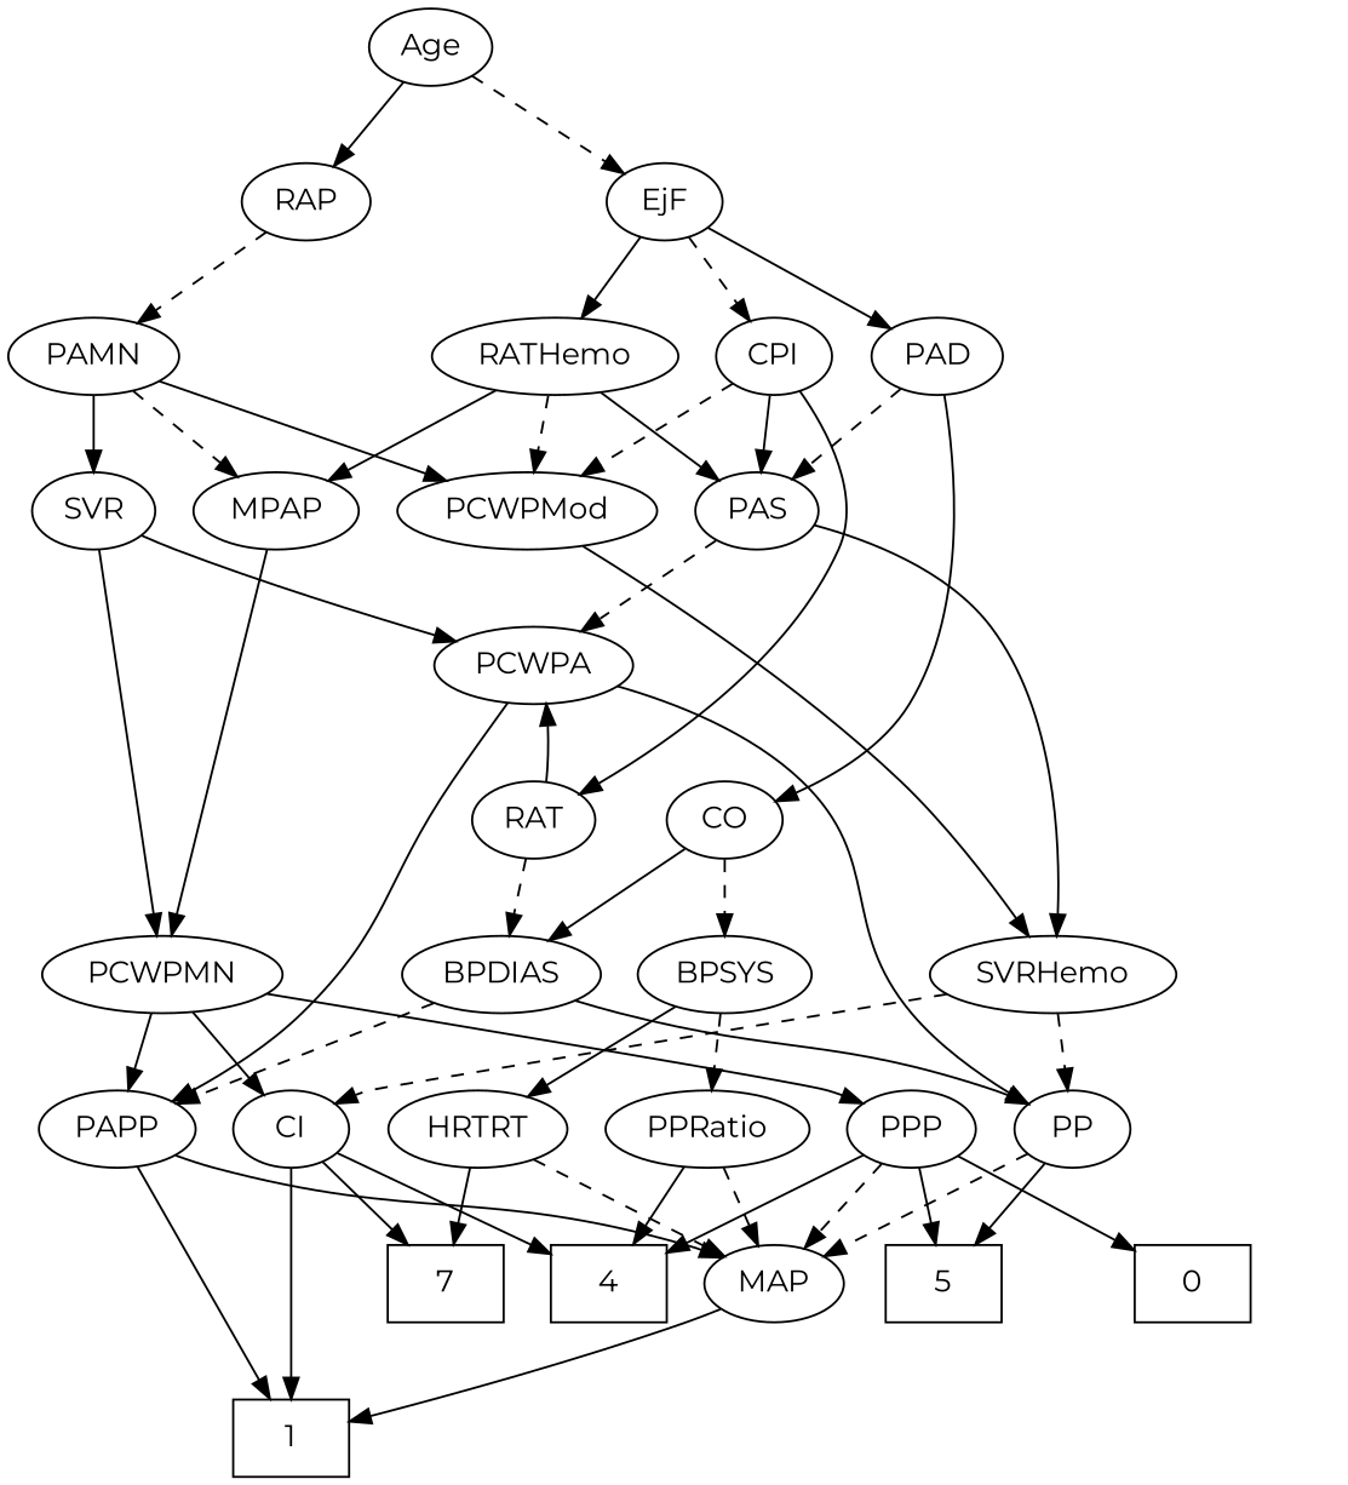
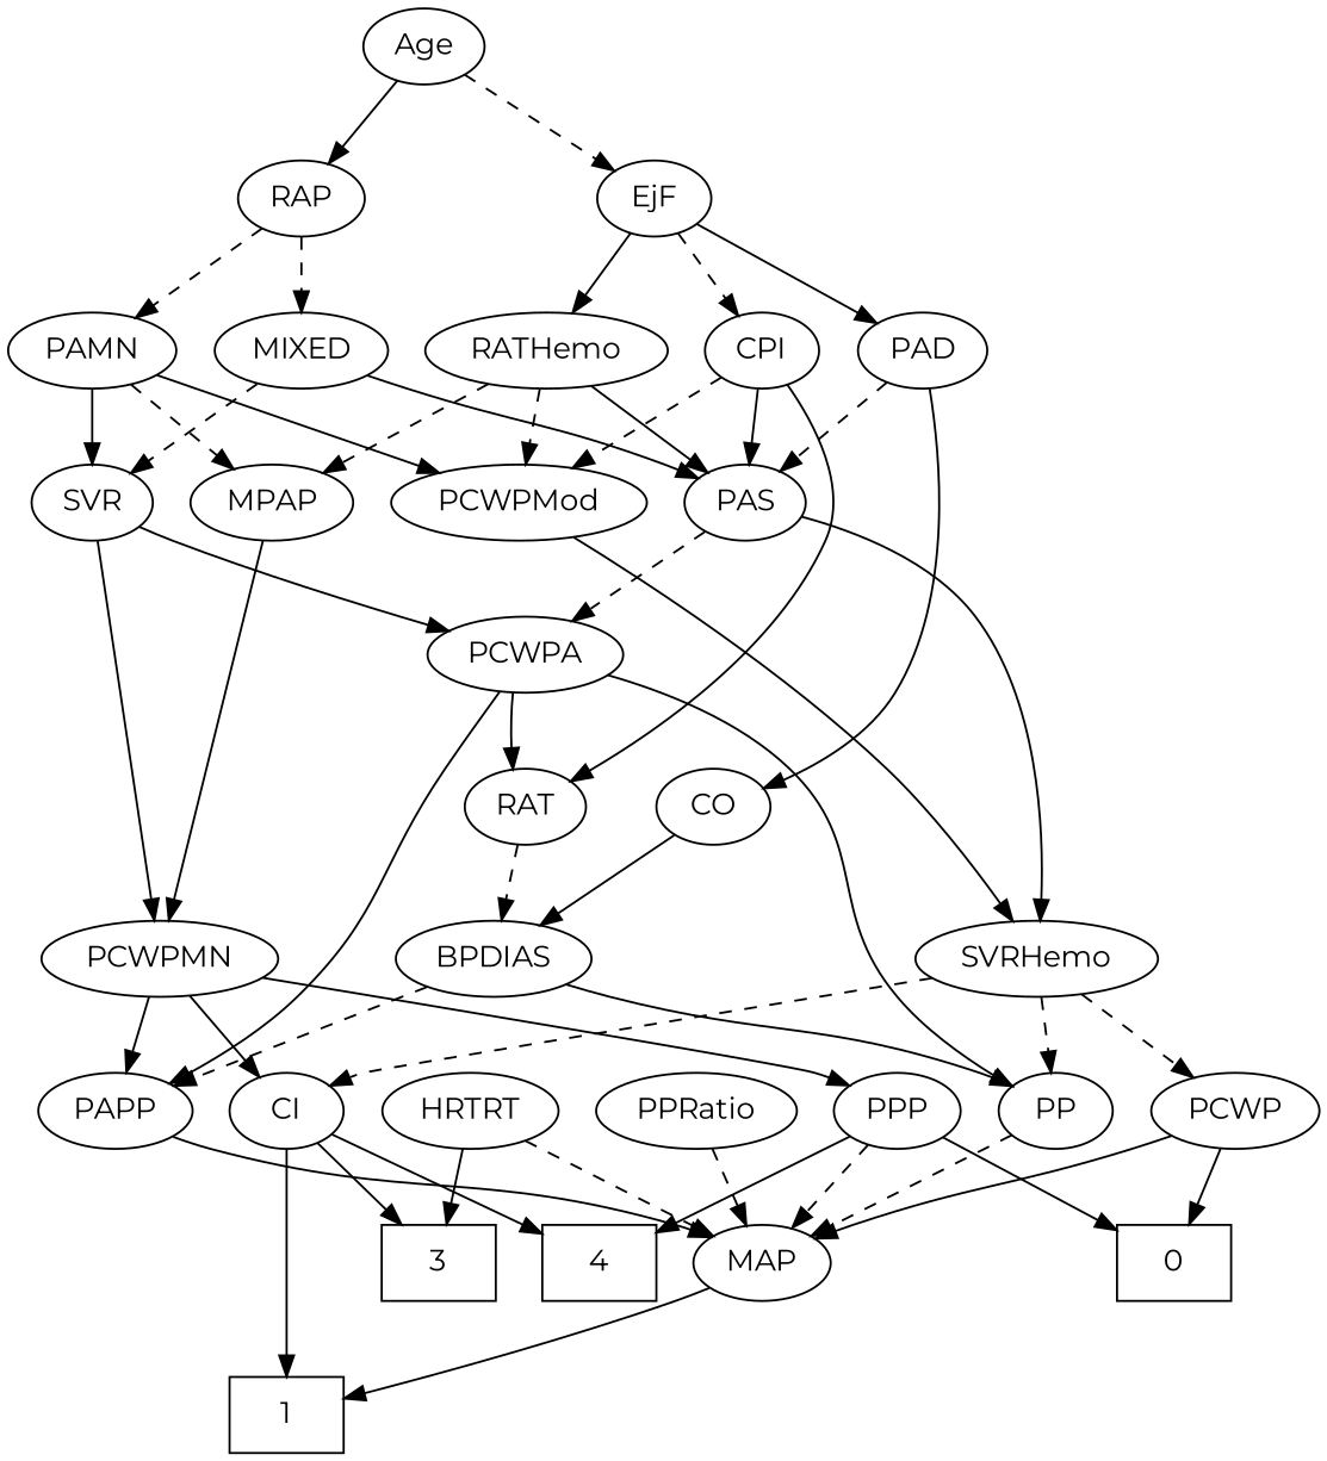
  strict digraph {
    fontname=Montserrat
    node [fontname=Montserrat]
    edge [fontname=Montserrat style=solid]
    1 [height=0.5 shape=box width=0.75]
    n2 [height=0.5 label=0 shape=box width=0.75]
-   3 [height=0.5 shape=box width=0.75 label=7]
+   3 [height=0.5 shape=box width=0.75]
    4 [height=0.5 shape=box width=0.75]
-   5 [height=0.5 shape=box width=0.75]
    Age [height=0.5 width=0.75]
    EjF [height=0.5 width=0.75]
    RAP [height=0.5 width=0.77632]
    PAD [height=0.5 width=0.79437]
    RATHemo [height=0.5 width=1.3721]
    CPI [height=0.5 width=0.75]
+   MIXED [height=0.5 width=1.1193]
    PAMN [height=0.5 width=1.011]
    PAS [height=0.5 width=0.75]
    CO [height=0.5 width=0.75]
    MPAP [height=0.5 width=0.97491]
    PCWPMod [height=0.5 width=1.4443]
    RAT [height=0.5 width=0.75827]
    SVR [height=0.5 width=0.77632]
    SVRHemo [height=0.5 width=1.3902]
    PCWPA [height=0.5 width=1.1555]
-   BPSYS [height=0.5 width=1.0471]
    BPDIAS [height=0.5 width=1.1735]
    PCWPMN [height=0.5 width=1.3902]
    CI [height=0.5 width=0.75]
    PP [height=0.5 width=0.75]
+   PCWP [height=0.5 width=0.97491]
    PAPP [height=0.5 width=0.88464]
    PPP [height=0.5 width=0.75]
    MAP [height=0.5 width=0.84854]
    PPRatio [height=0.5 width=1.1013]
    HRTRT [height=0.5 width=1.1013]
    Age -> EjF [style=dashed]
    Age -> RAP
    EjF -> PAD
    EjF -> RATHemo
    EjF -> CPI [style=dashed]
+   RAP -> MIXED [style=dashed]
    RAP -> PAMN [style=dashed]
    PAD -> PAS [style=dashed]
    PAD -> CO
    RATHemo -> PAS
-   RATHemo -> MPAP
+   RATHemo -> MPAP [style=dashed]
    RATHemo -> PCWPMod [style=dashed]
    CPI -> PAS
    CPI -> PCWPMod [style=dashed]
    CPI -> RAT
+   MIXED -> PAS
+   MIXED -> SVR [style=dashed]
    PAMN -> MPAP [style=dashed]
    PAMN -> PCWPMod
    PAMN -> SVR
    PAS -> SVRHemo
    PAS -> PCWPA [style=dashed]
-   CO -> BPSYS [style=dashed]
    CO -> BPDIAS
    MPAP -> PCWPMN
    PCWPMod -> SVRHemo
-   RAT -> PCWPA
+   PCWPA -> RAT
    RAT -> BPDIAS [style=dashed]
    SVR -> PCWPA
    SVR -> PCWPMN
    SVRHemo -> CI [style=dashed]
    SVRHemo -> PP [style=dashed]
+   SVRHemo -> PCWP [style=dashed]
    PCWPA -> PP
    PCWPA -> PAPP
-   BPSYS -> PPRatio [style=dashed]
-   BPSYS -> HRTRT
    BPDIAS -> PP
    BPDIAS -> PAPP [style=dashed]
    PCWPMN -> CI
    PCWPMN -> PAPP
    PCWPMN -> PPP
    CI -> 1
    CI -> 3
    CI -> 4
-   PP -> 5
    PP -> MAP [style=dashed]
-   PAPP -> 1
+   PCWP -> n2
+   PCWP -> MAP
    PAPP -> MAP
    PPP -> n2
    PPP -> 4
-   PPP -> 5
    PPP -> MAP [style=dashed]
    MAP -> 1
-   PPRatio -> 4
    PPRatio -> MAP [style=dashed]
    HRTRT -> 3
    HRTRT -> MAP [style=dashed]
  }
